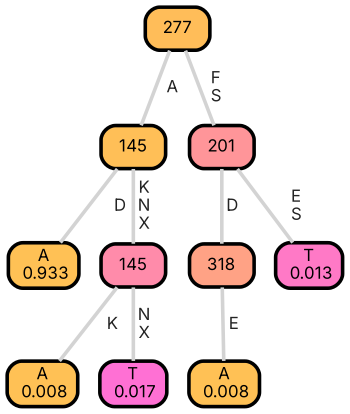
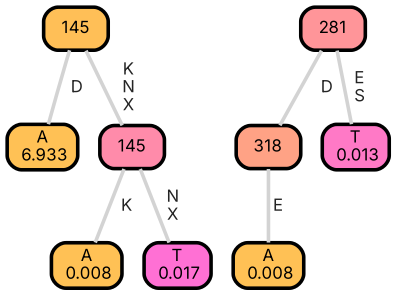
  graph {
    fontname=Inter
    ranksep="0 equally"
    splines=straight
    node [color=black fillcolor="#ffc155" fontcolor=black fontname=Inter penwidth=3 shape=box style="filled, rounded"]
    edge [color=lightgray fontcolor=grey14 fontname=Inter fontweight=bold penwidth=3]
-   n1 [label="A\n 0.933"]
+   n1 [label="A\n 6.933"]
    n2 [fillcolor="#ffbf57" label=145]
    n3 [fillcolor="#ff8baa" label=145]
    n4 [label="A\n 0.008"]
    n5 [fillcolor="#ff70d4" label="T\n 0.017"]
-   n6 [fillcolor="#ffbd59" label=277]
-   n7 [fillcolor="#ff9599" label=201]
+   n7 [fillcolor="#ff9599" label=281]
    n8 [fillcolor="#ffa285" label=318]
    n9 [fillcolor="#ff79c6" label="T\n 0.013"]
    n10 [label="A\n 0.008"]
    subgraph sub_1 {
      rank=same
    }
    n2 -- n1 [label=" D"]
    n2 -- n3 [label=" K\n N\n X"]
    n3 -- n4 [label=" K"]
    n3 -- n5 [label=" N\n X"]
-   n6 -- n2 [label=" A"]
-   n6 -- n7 [label=" F\n S"]
    n7 -- n8 [label=" D"]
    n7 -- n9 [label=" E\n S"]
    n8 -- n10 [label=" E"]
  }
